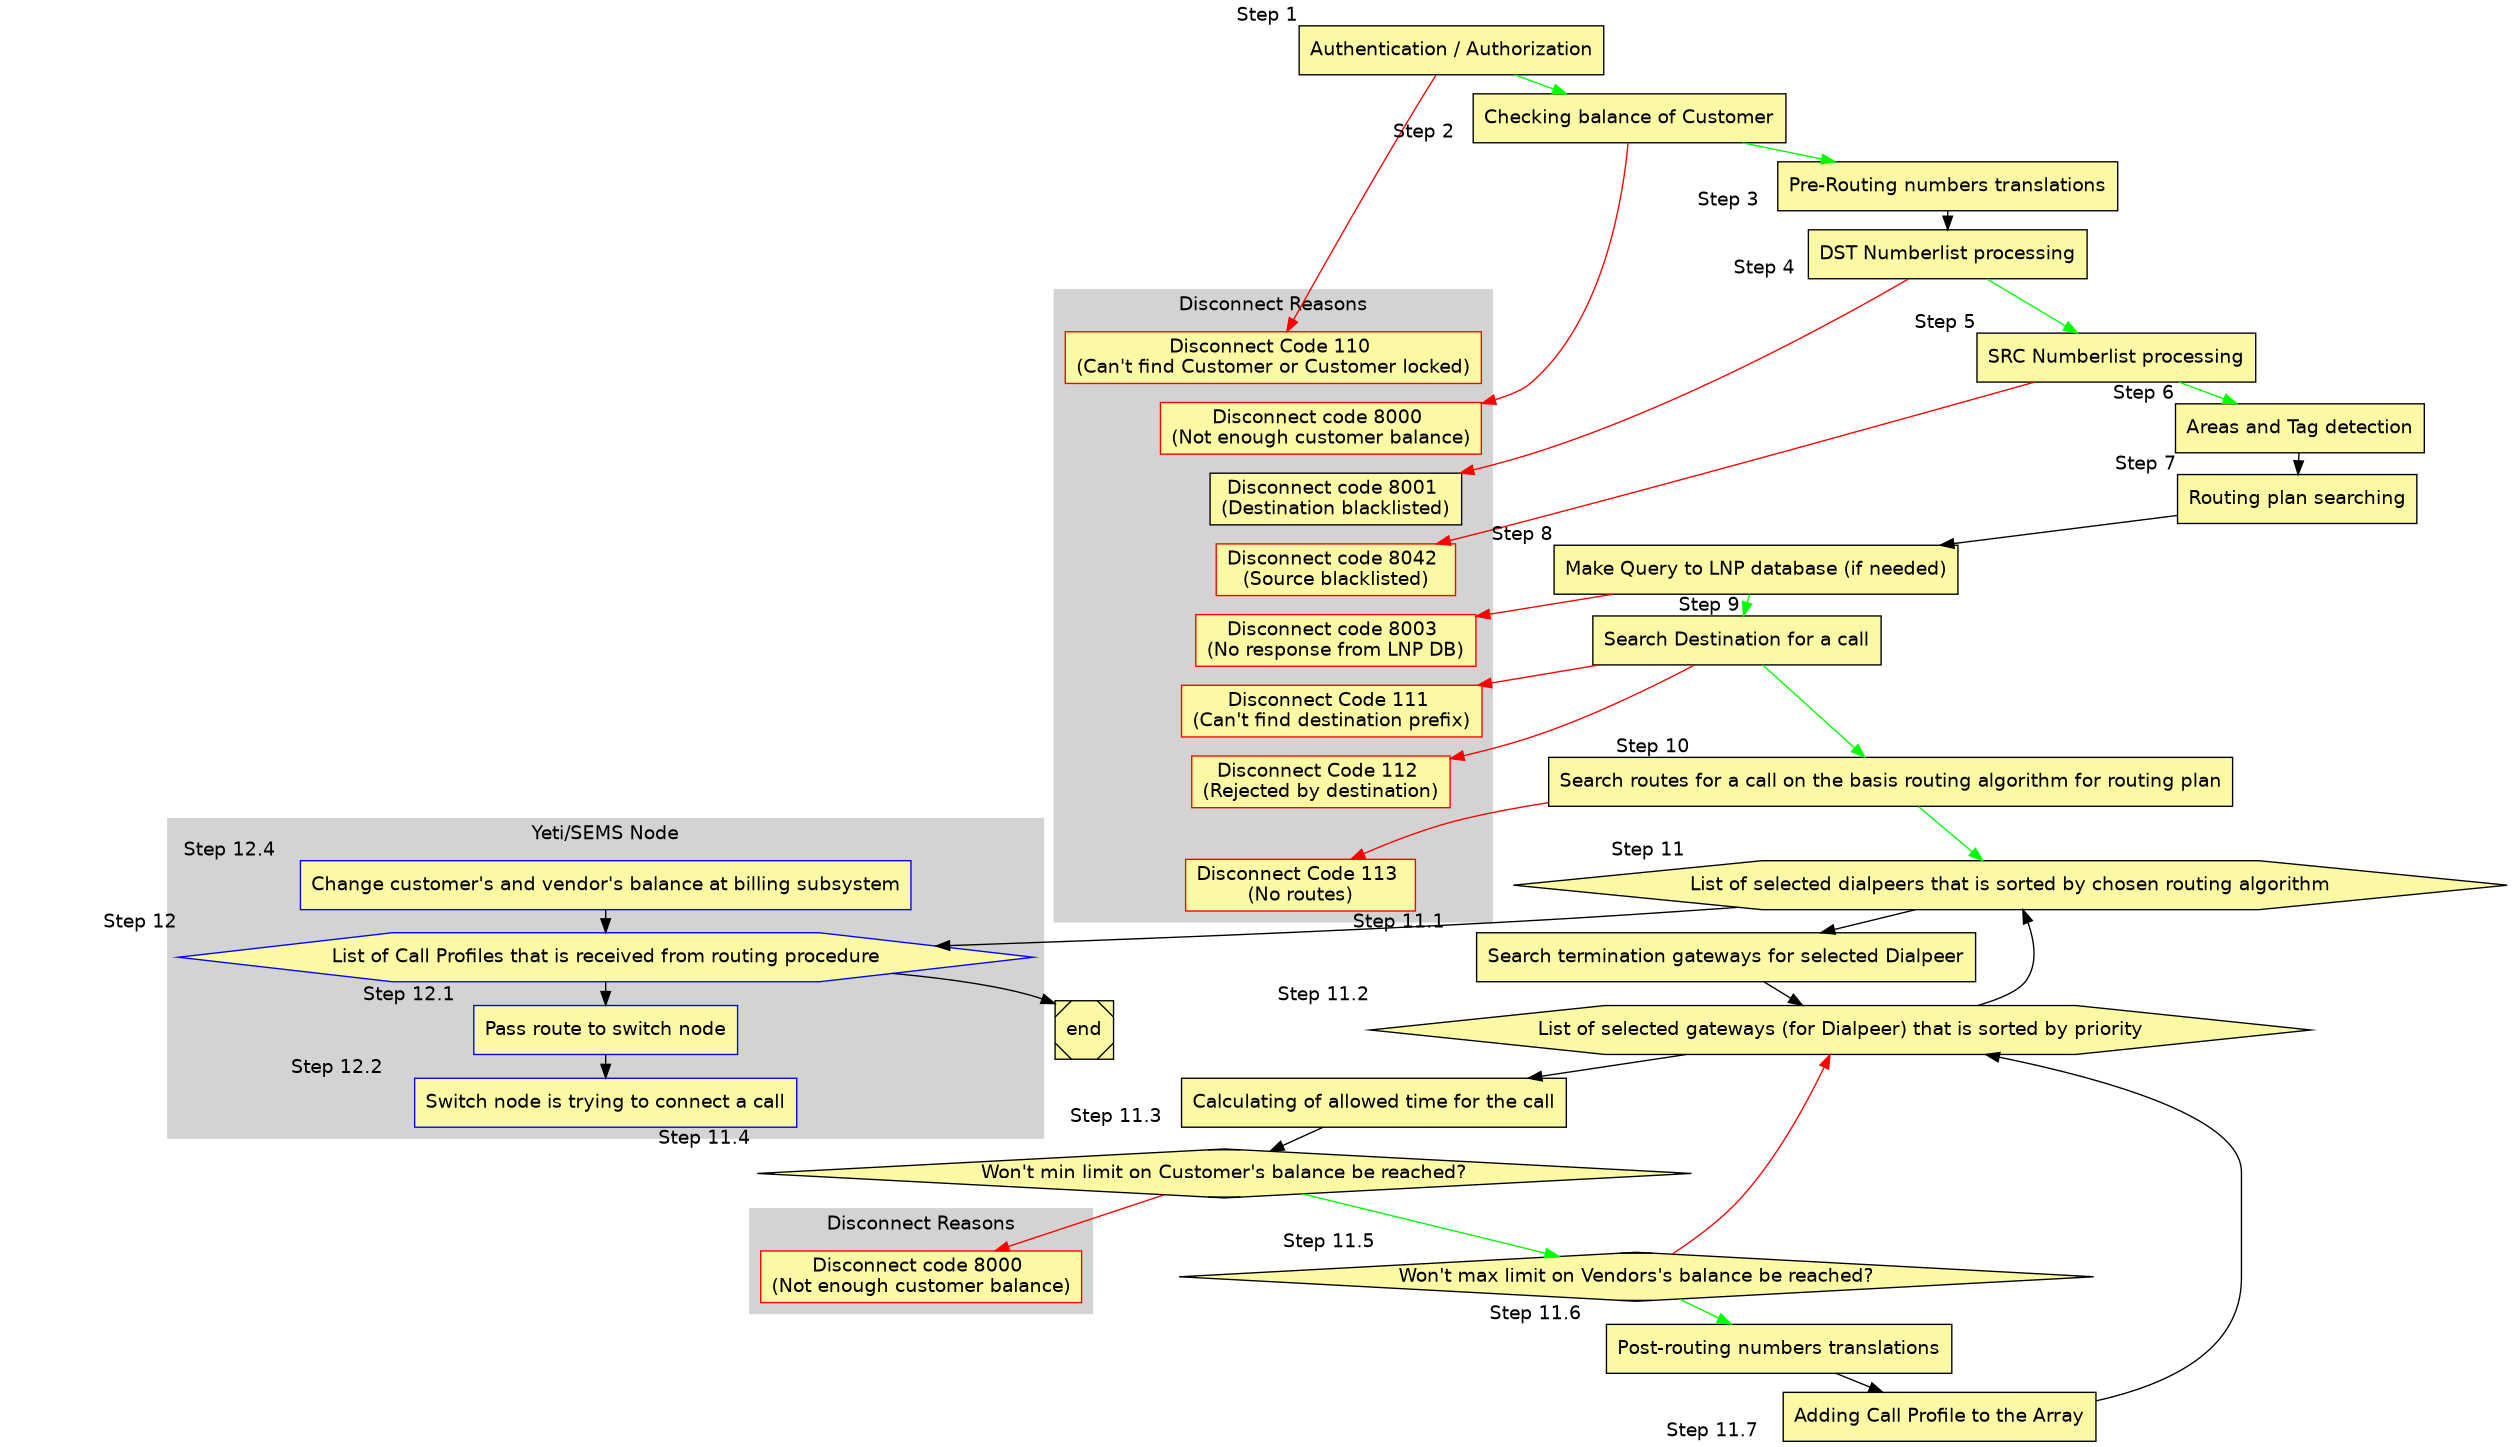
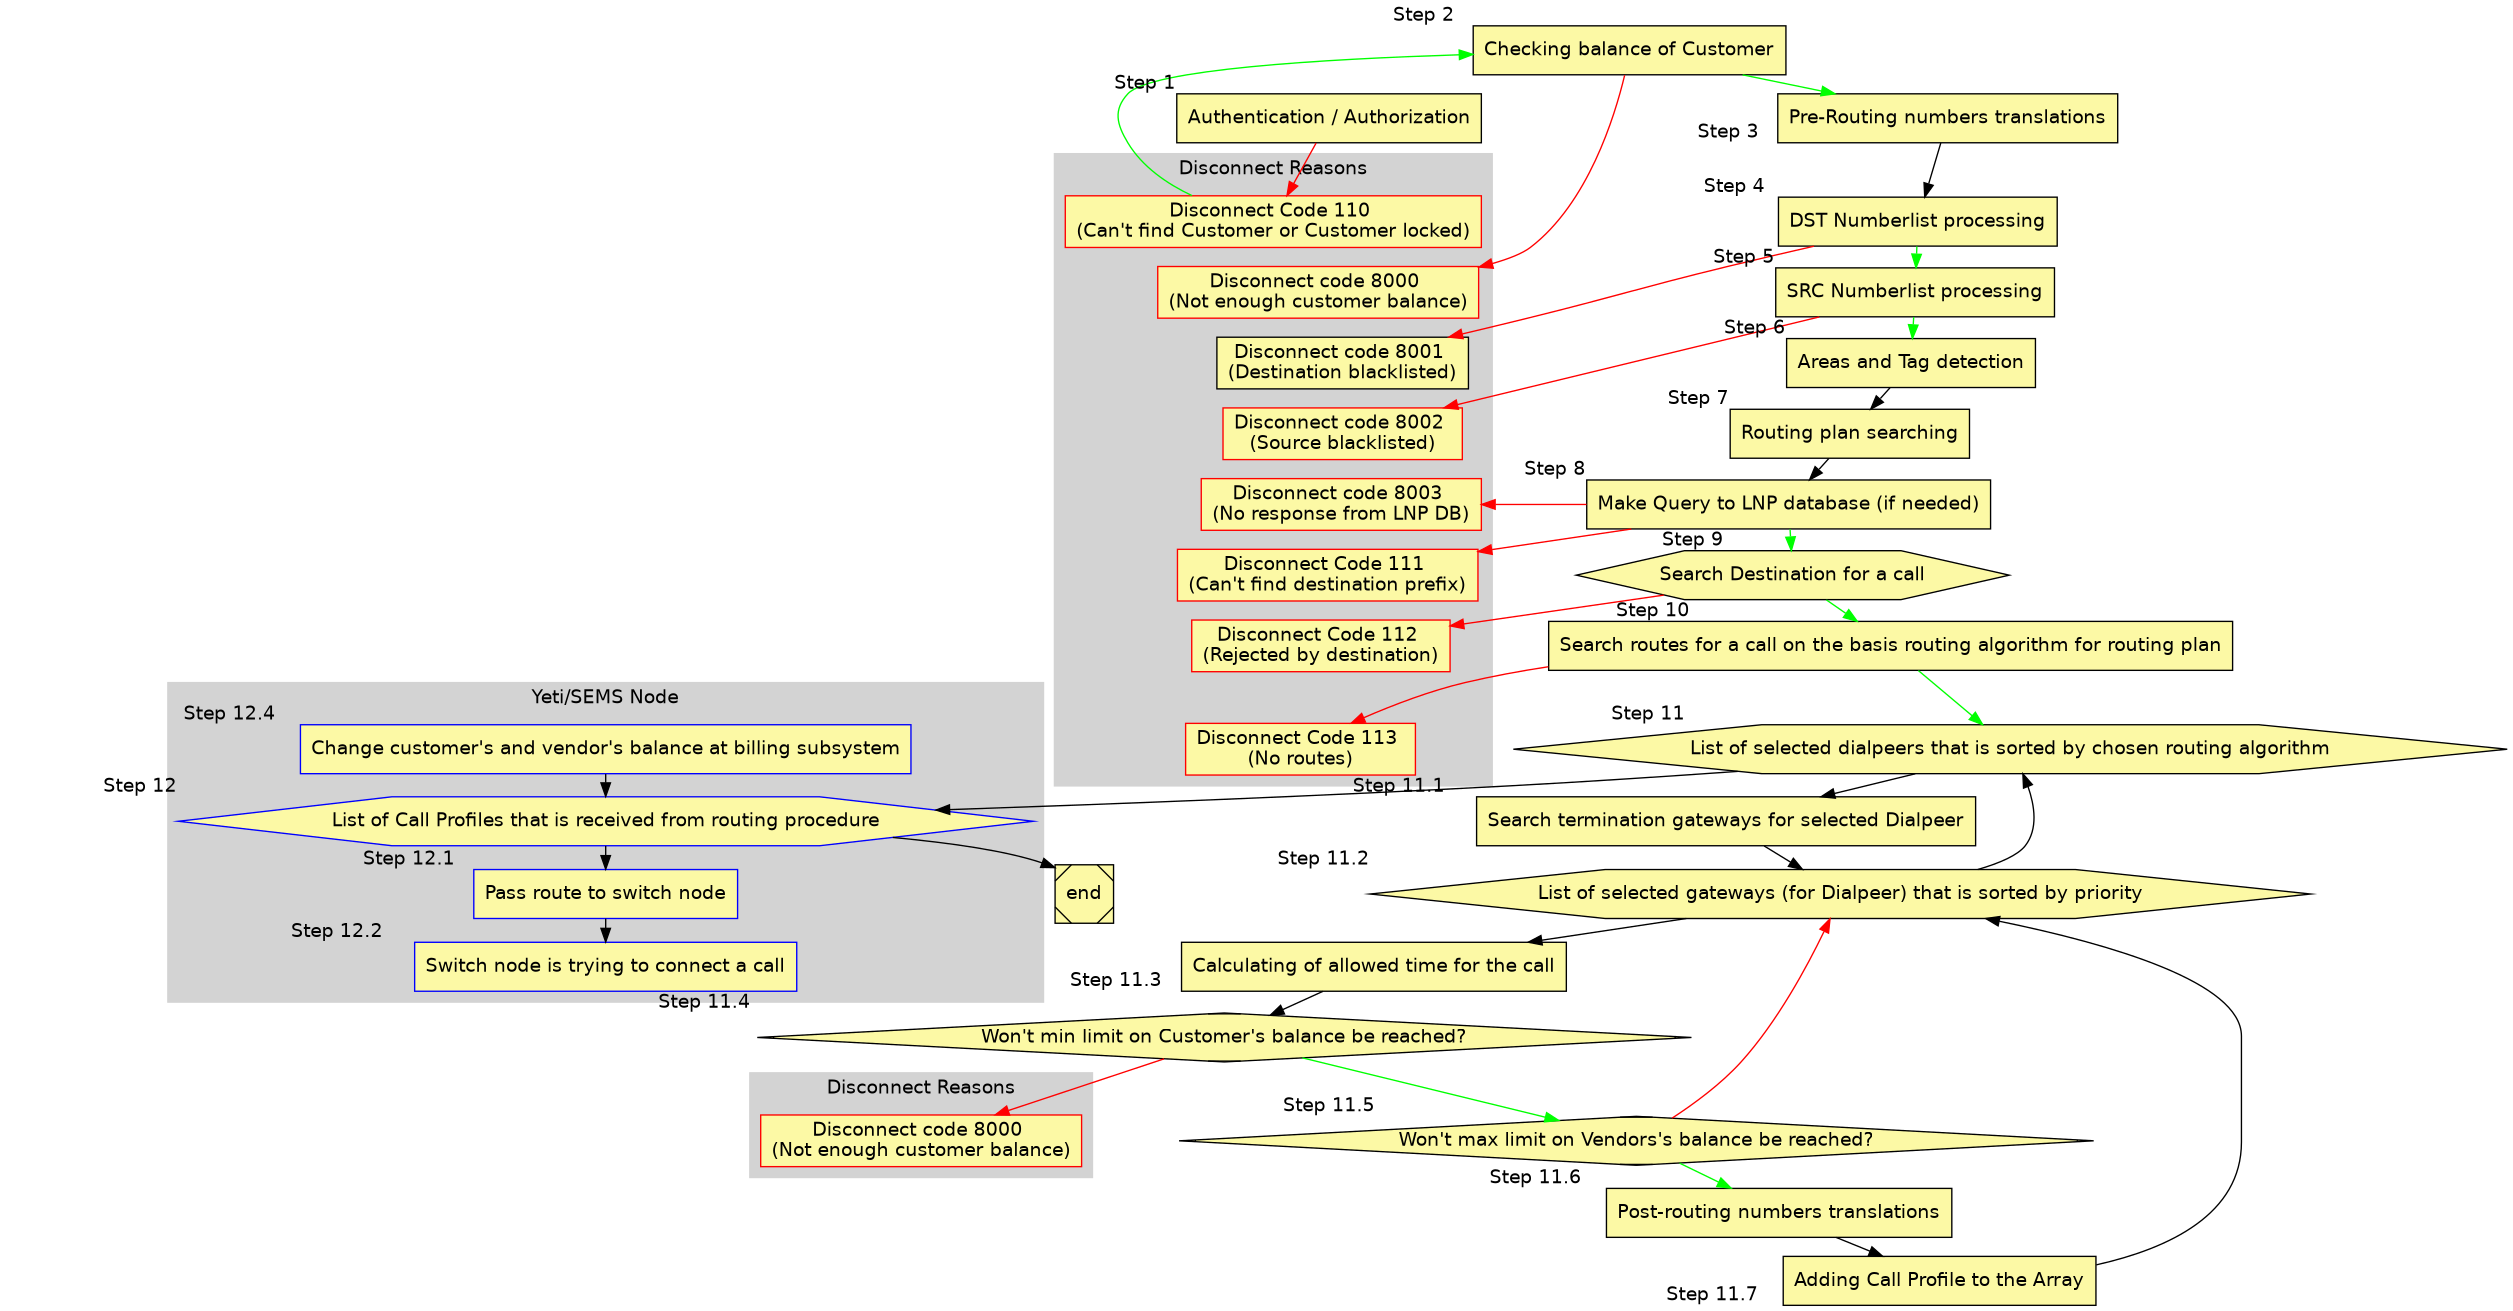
  digraph {
    fontname="DejaVu Sans"
    mindist=0.5
    nodesep=1
    ranksep=0.2
    node [fillcolor="#FCF9A5" fontname="DejaVu Sans" shape=box sides=4 style=filled]
    edge [fontname="DejaVu Sans" color=black]
    n1 [color=red label="Disconnect Code 110 \n(Can't find Customer or Customer locked)"]
    n2 [color=red label="Disconnect code 8000 \n(Not enough customer balance)"]
    n3 [color=black label="Disconnect code 8001 \n(Destination blacklisted)"]
-   n4 [color=red label="Disconnect code 8042 \n(Source blacklisted)"]
+   n4 [color=red label="Disconnect code 8002 \n(Source blacklisted)"]
    n5 [color=red label="Disconnect code 8003 \n(No response from LNP DB)"]
    n6 [color=red label="Disconnect Code 111 \n(Can't find destination prefix)"]
    n7 [color=red label="Disconnect Code 112 \n(Rejected by destination)"]
    n8 [color=red label="Disconnect Code 113 \n(No routes)"]
    n9 [color=red label="Disconnect code 8000 \n(Not enough customer balance)"]
    n10 [color=blue label="List of Call Profiles that is received from routing procedure" shape=hexagon xlabel="                Step 12" sides=""]
    n11 [color=blue label="Pass route to switch node" xlabel="       Step 12.1   "]
    n12 [color=blue label="Switch node is trying to connect a call" xlabel="\nStep 12.2     "]
    n13 [color=blue label="Change customer's and vendor's balance at billing subsystem" xlabel="Step 12.4    "]
    end [shape=Msquare sides=""]
    n15 [label="Authentication / Authorization" xlabel="Step 1"]
    n16 [label="Checking balance of Customer" xlabel="Step 2   "]
    n17 [label="Pre-Routing numbers translations" xlabel="Step 3   "]
    n18 [label="DST Numberlist processing" xlabel="Step 4  "]
    n19 [label="SRC Numberlist processing" xlabel="Step 5"]
    n20 [label="Areas and Tag detection" xlabel="Step 6"]
    n21 [label="Routing plan searching" xlabel="Step 7"]
    n22 [label="Make Query to LNP database (if needed)" xlabel="Step 8"]
-   n23 [label="Search Destination for a call" xlabel="              Step 9"]
+   n23 [label="Search Destination for a call" shape=hexagon xlabel="              Step 9"]
    n24 [label="Search routes for a call on the basis routing algorithm for routing plan" xlabel="           Step 10"]
    n25 [label="List of selected dialpeers that is sorted by chosen routing algorithm" shape=hexagon xlabel="                Step 11" sides=""]
    n26 [label="Search termination gateways for selected Dialpeer" xlabel="Step 11.1     "]
    n27 [label="List of selected gateways (for Dialpeer) that is sorted by priority" shape=hexagon xlabel="                Step 11.2" sides=""]
    n28 [label="Calculating of allowed time for the call" xlabel="Step 11.3   "]
    n29 [label="Won't min limit on Customer's balance be reached?" shape=Mdiamond xlabel="           Step 11.4 " sides=""]
    n30 [label="Won't max limit on Vendors's balance be reached?" shape=Mdiamond xlabel="                 Step 11.5" sides=""]
    n31 [label="Post-routing numbers translations" xlabel="Step 11.6    "]
    n32 [label="Adding Call Profile to the Array" xlabel="Step 11.7    "]
    subgraph cluster_1 {
      color=lightgrey
      label="Disconnect Reasons"
      style=filled
      n1
      n2
      n3
      n4
      n5
      n6
      n7
      n8
    }
    subgraph cluster_2 {
      color=lightgrey
      label="Disconnect Reasons"
      style=filled
      n9
    }
    subgraph cluster_3 {
      color=lightgrey
      label="Yeti/SEMS Node"
      style=filled
      n10
      n11
      n12
      n13
    }
    n1 -> n2 [style=invis color=""]
    n2 -> n3 [style=invis color=""]
    n3 -> n4 [style=invis color=""]
    n4 -> n5 [style=invis color=""]
    n5 -> n6 [style=invis color=""]
    n6 -> n7 [style=invis color=""]
    n7 -> n8 [style=invis color=""]
    n10 -> n11
    n10 -> end
    n11 -> n12
    n13 -> n10
    n15 -> n1 [color=red]
-   n15 -> n16 [color=green]
+   n1 -> n16 [color=green]
    n16 -> n2 [color=red]
    n16 -> n17 [color=green]
    n17 -> n18
    n18 -> n3 [color=red]
    n18 -> n19 [color=green]
    n19 -> n4 [color=red]
    n19 -> n20 [color=green]
    n20 -> n21
    n21 -> n22
    n22 -> n5 [color=red]
    n22 -> n23 [color=green]
-   n23 -> n6 [color=red]
+   n22 -> n6 [color=red]
    n23 -> n7 [color=red]
    n23 -> n24 [color=green]
    n24 -> n8 [color=red]
    n24 -> n25 [color=green]
    n25 -> n10
    n25 -> n26
    n26 -> n27
    n27 -> n25
    n27 -> n28
    n28 -> n29
    n29 -> n9 [color=red]
    n29 -> n30 [color=green]
    n30 -> n27 [color=red]
    n30 -> n31 [color=green]
    n31 -> n32
    n32 -> n27
  }
